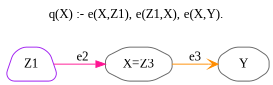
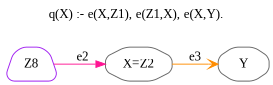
  strict digraph {
    fontname="Liberation Serif"
    label="q(X) :- e(X,Z1), e(Z1,X), e(X,Y)."
    labelloc=t
    rankdir=LR
    node [color=gray40 fontname="Liberation Serif" shape=octagon style=rounded]
    edge [fontname="Liberation Serif"]
-   Z1 [color=purple height=0.5 shape=trapezium width=0.75]
-   n2 [height=0.5 label="X=Z3" width=0.75]
+   Z1 [color=purple height=0.5 shape=trapezium width=0.75 label=Z8]
+   n2 [height=0.5 label="X=Z2" width=0.75]
    Y [height=0.5 width=0.75]
    Z1 -> n2 [arrowhead=normal color=deeppink label=e2]
    n2 -> Y [arrowhead=vee color=darkorange label=e3]
  }
